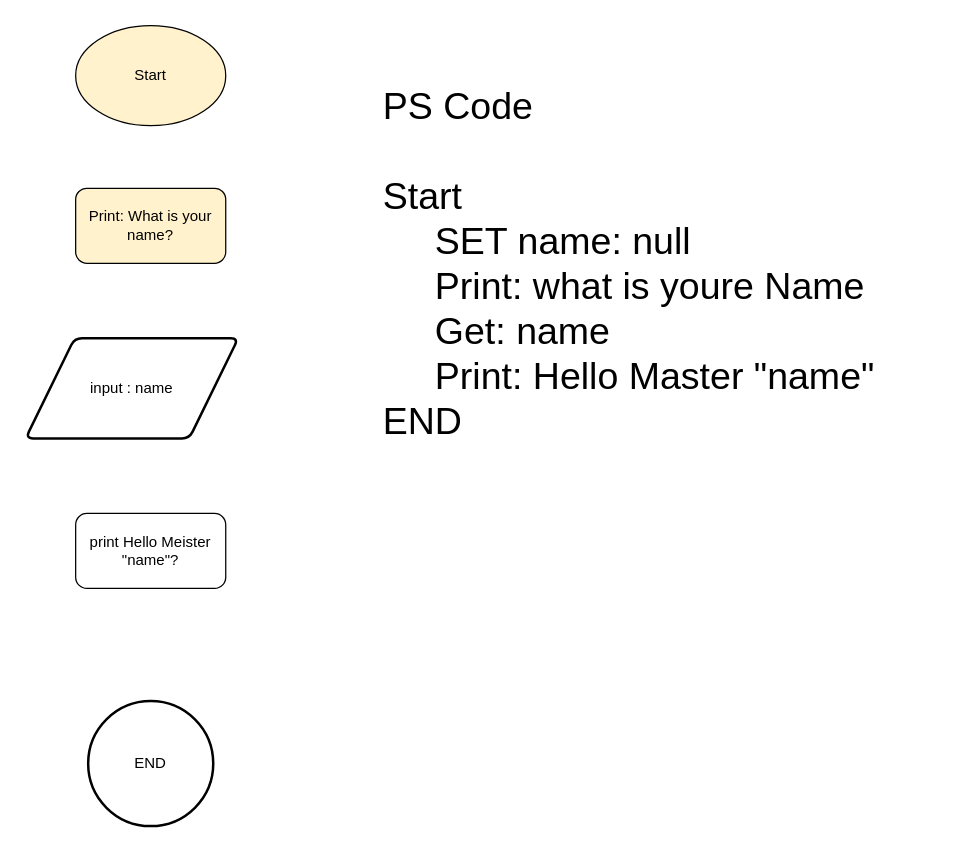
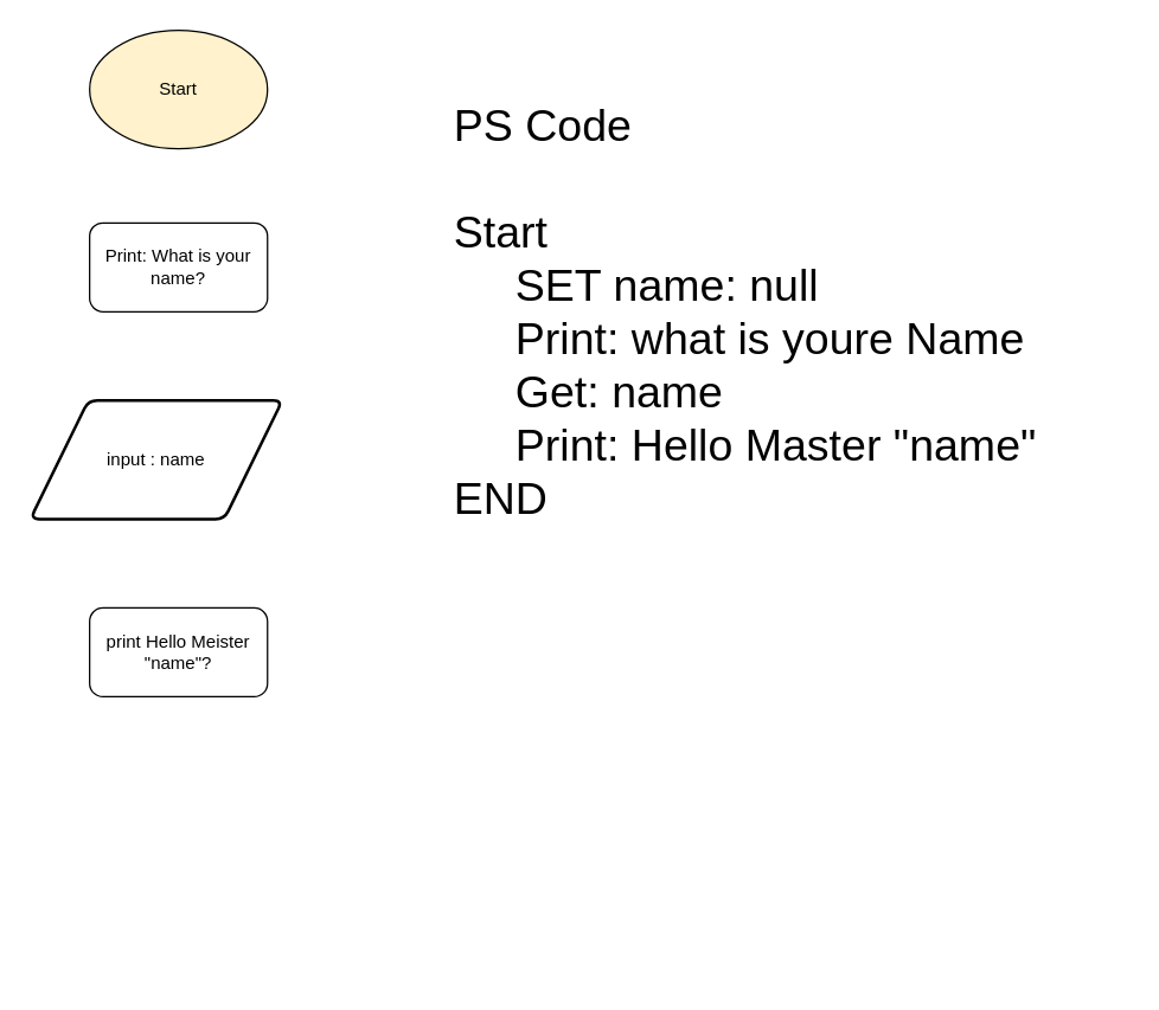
  <mxCell id="0" />
  <mxCell id="1" parent="0" />
  <mxCell id="2" value="Start" style="ellipse;whiteSpace=wrap;html=1;fillColor=#fff2cc;" vertex="1" parent="1"><mxGeometry x="60" y="20" width="120" height="80" as="geometry" /></mxCell>
- <mxCell id="3" value="Print: What is your name?" style="rounded=1;whiteSpace=wrap;html=1;fillColor=#fff2cc;" vertex="1" parent="1"><mxGeometry x="60" y="150" width="120" height="60" as="geometry" /></mxCell>
+ <mxCell id="3" value="Print: What is your name?" style="rounded=1;whiteSpace=wrap;html=1;" vertex="1" parent="1"><mxGeometry x="60" y="150" width="120" height="60" as="geometry" /></mxCell>
  <mxCell id="4" value="input : name" style="shape=parallelogram;html=1;strokeWidth=2;perimeter=parallelogramPerimeter;whiteSpace=wrap;rounded=1;arcSize=12;size=0.23;" vertex="1" parent="1"><mxGeometry x="20" y="270" width="170" height="80" as="geometry" /></mxCell>
  <mxCell id="5" value="print Hello Meister &quot;name&quot;?" style="rounded=1;whiteSpace=wrap;html=1;" vertex="1" parent="1"><mxGeometry x="60" y="410" width="120" height="60" as="geometry" /></mxCell>
- <mxCell id="6" value="END" style="strokeWidth=2;html=1;shape=mxgraph.flowchart.start_2;whiteSpace=wrap;" vertex="1" parent="1"><mxGeometry x="70" y="560" width="100" height="100" as="geometry" /></mxCell>
  <mxCell id="7" value="&lt;font style=&quot;font-size: 30px;&quot;&gt;PS Code&lt;/font&gt;&lt;div&gt;&lt;span style=&quot;font-size: 30px;&quot;&gt;&lt;br&gt;&lt;/span&gt;&lt;/div&gt;&lt;div&gt;&lt;span style=&quot;font-size: 30px;&quot;&gt;Start&lt;/span&gt;&lt;/div&gt;&lt;div&gt;&lt;span style=&quot;font-size: 30px;&quot;&gt;&amp;nbsp; &amp;nbsp; &amp;nbsp;SET name: null&lt;/span&gt;&lt;/div&gt;&lt;div&gt;&lt;span style=&quot;font-size: 30px;&quot;&gt;&amp;nbsp; &amp;nbsp; &amp;nbsp;Print: what is youre Name&lt;/span&gt;&lt;/div&gt;&lt;div&gt;&lt;span style=&quot;font-size: 30px;&quot;&gt;&amp;nbsp; &amp;nbsp; &amp;nbsp;Get: name&lt;/span&gt;&lt;/div&gt;&lt;div&gt;&lt;span style=&quot;font-size: 30px;&quot;&gt;&amp;nbsp; &amp;nbsp; &amp;nbsp;Print: Hello Master &quot;name&quot;&lt;/span&gt;&lt;/div&gt;&lt;div&gt;&lt;span style=&quot;font-size: 30px;&quot;&gt;END&amp;nbsp;&lt;/span&gt;&lt;/div&gt;&lt;div&gt;&lt;span style=&quot;font-size: 30px;&quot;&gt;&lt;br&gt;&lt;/span&gt;&lt;div&gt;&lt;font style=&quot;font-size: 30px;&quot;&gt;&lt;br&gt;&lt;/font&gt;&lt;/div&gt;&lt;div&gt;&lt;br&gt;&lt;/div&gt;&lt;/div&gt;" style="text;html=1;align=left;verticalAlign=top;whiteSpace=wrap;rounded=0;" vertex="1" parent="1"><mxGeometry x="304" y="60" width="456" height="420" as="geometry" /></mxCell>
